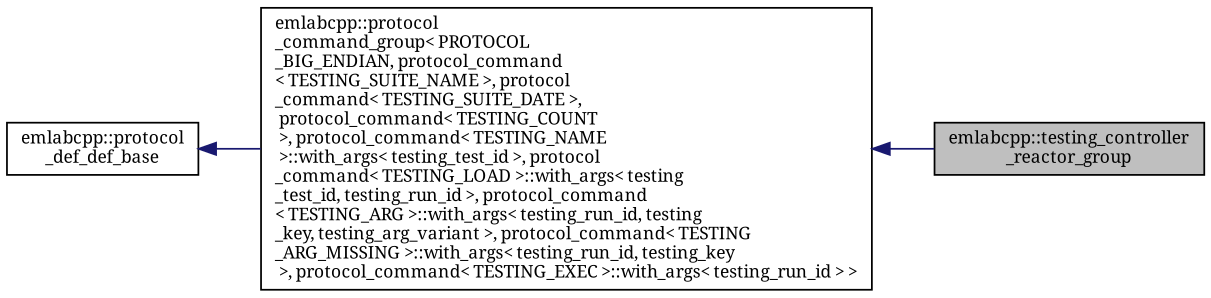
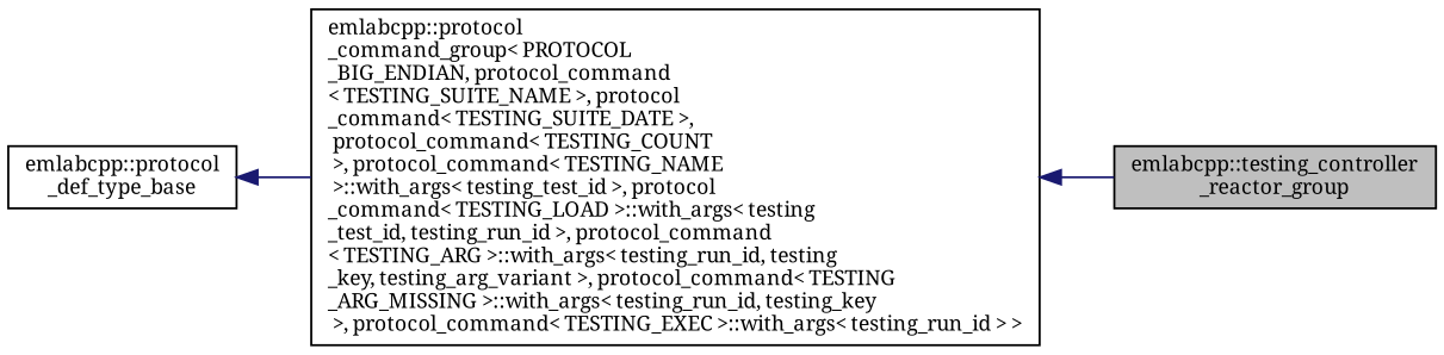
  digraph {
    rankdir=LR
    fontname="Noto Serif"
    node [color=black fillcolor=white fontname="Noto Serif" fontsize=10 shape=record style=filled]
    edge [color=midnightblue dir=back fontname="Noto Serif" fontsize=10 labelfontname=Helvetica labelfontsize=10 style=solid]
    n1 [fillcolor=grey75 fontcolor=black height=0.2 label="emlabcpp::testing_controller\l_reactor_group" width=0.4]
    n2 [height=0.2 label="emlabcpp::protocol\l_command_group\< PROTOCOL\l_BIG_ENDIAN, protocol_command\l\< TESTING_SUITE_NAME \>, protocol\l_command\< TESTING_SUITE_DATE \>,\l protocol_command\< TESTING_COUNT\l \>, protocol_command\< TESTING_NAME\l \>::with_args\< testing_test_id \>, protocol\l_command\< TESTING_LOAD \>::with_args\< testing\l_test_id, testing_run_id \>, protocol_command\l\< TESTING_ARG \>::with_args\< testing_run_id, testing\l_key, testing_arg_variant \>, protocol_command\< TESTING\l_ARG_MISSING \>::with_args\< testing_run_id, testing_key\l \>, protocol_command\< TESTING_EXEC \>::with_args\< testing_run_id \> \>" width=0.4]
-   n3 [height=0.2 label="emlabcpp::protocol\l_def_def_base" width=0.4]
+   n3 [height=0.2 label="emlabcpp::protocol\l_def_type_base" width=0.4]
    n2 -> n1
    n3 -> n2
  }
